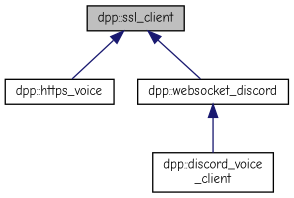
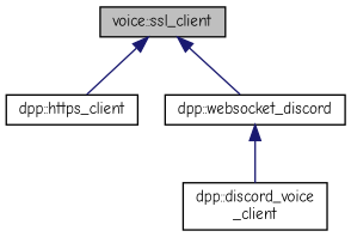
  digraph {
    fontname="Comic Neue"
    node [color=black fontname="Comic Neue" fontsize=10 shape=record]
    edge [color=midnightblue dir=back fontname="Comic Neue" fontsize=10 labelfontname=Helvetica labelfontsize=10 style=solid]
-   n1 [fillcolor=grey75 fontcolor=black height=0.2 label="dpp::ssl_client" style=filled width=0.4]
-   n2 [height=0.2 label="dpp::https_voice" width=0.4]
+   n1 [fillcolor=grey75 fontcolor=black height=0.2 label="voice::ssl_client" style=filled width=0.4]
+   n2 [height=0.2 label="dpp::https_client" width=0.4]
    n3 [height=0.2 label="dpp::websocket_discord" width=0.4]
    n4 [height=0.2 label="dpp::discord_voice\l_client" width=0.4]
    n1 -> n2
    n1 -> n3
    n3 -> n4
  }
